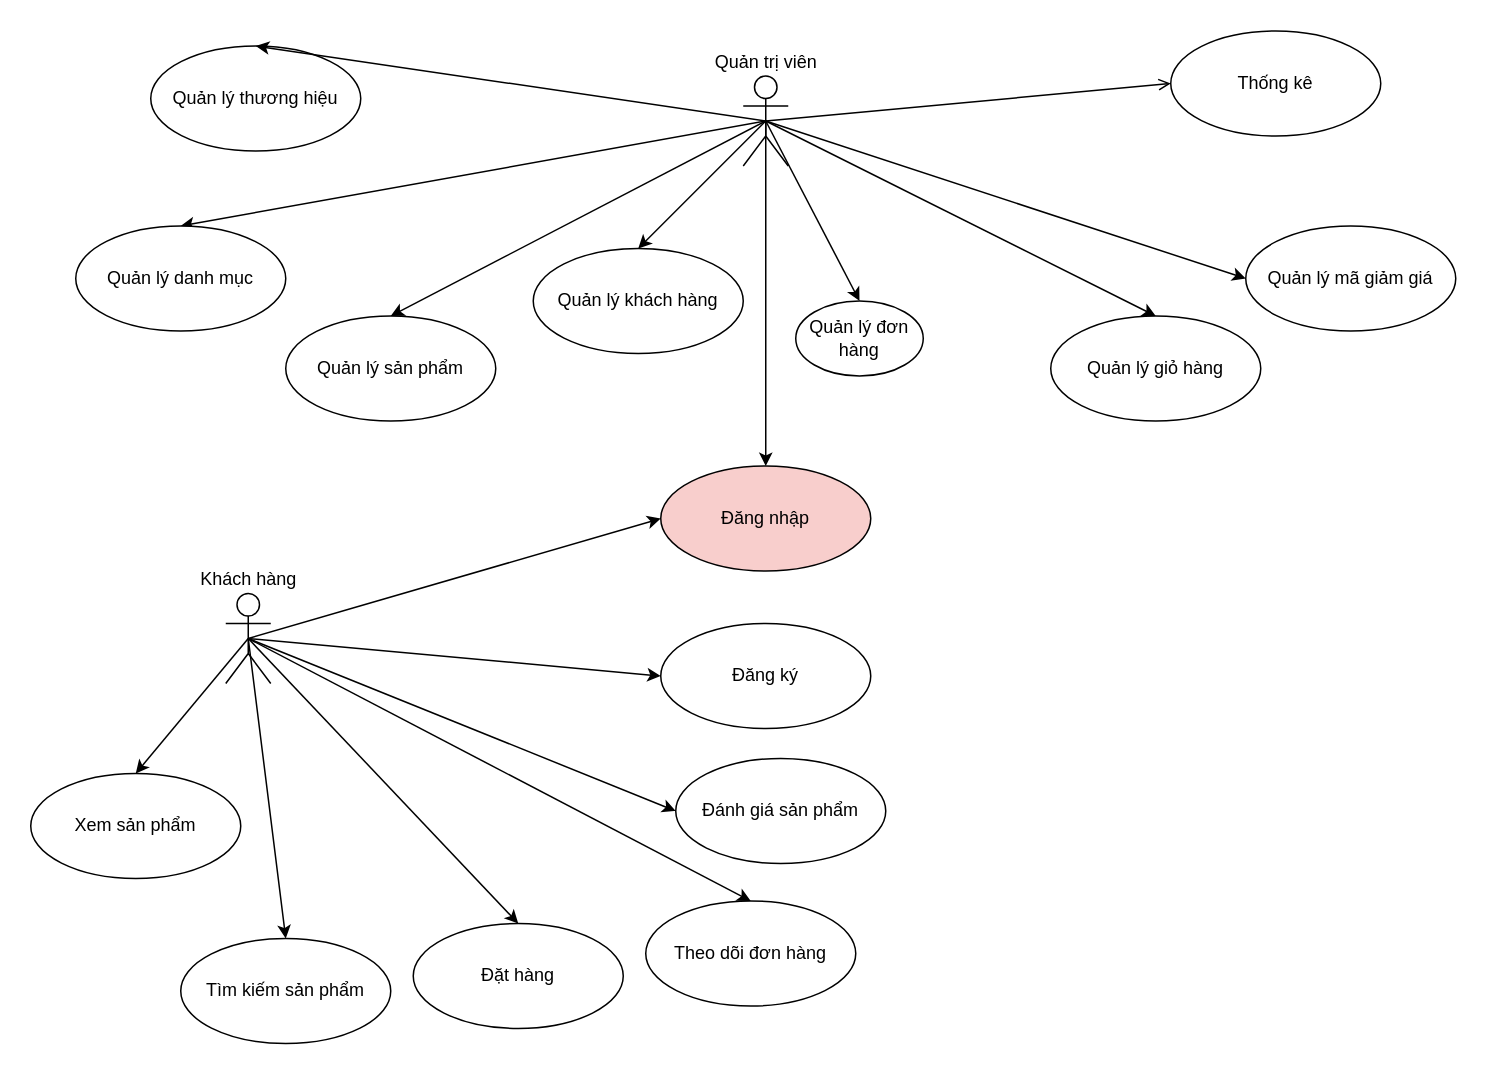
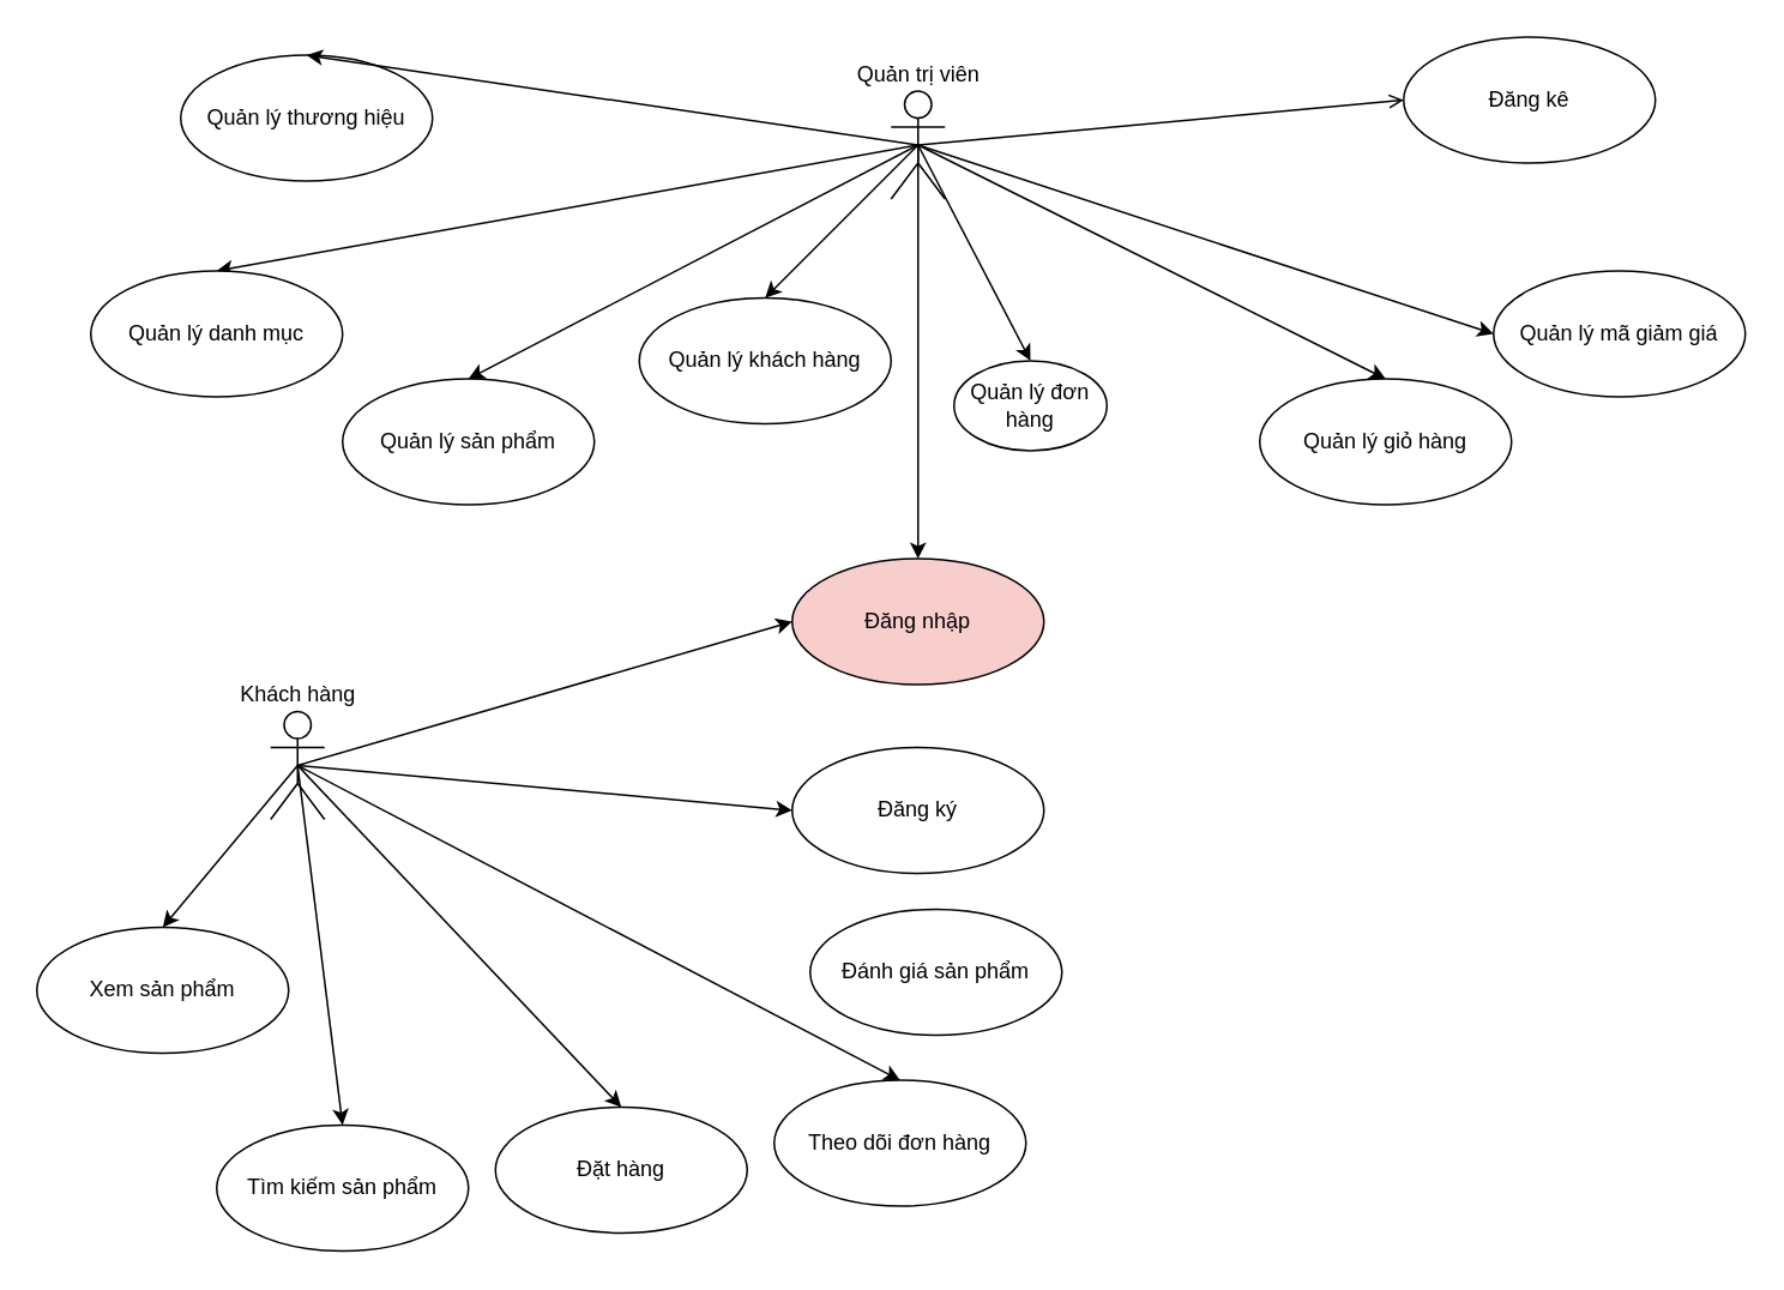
  <mxCell id="0" />
  <mxCell id="1" parent="0" />
  <mxCell id="2" style="rounded=0;orthogonalLoop=1;jettySize=auto;html=1;exitX=0.5;exitY=0.5;exitDx=0;exitDy=0;exitPerimeter=0;entryX=0;entryY=0.5;entryDx=0;entryDy=0;" edge="1" parent="1" source="4" target="14"><mxGeometry relative="1" as="geometry" /></mxCell>
  <mxCell id="3" style="rounded=0;orthogonalLoop=1;jettySize=auto;html=1;exitX=0.5;exitY=0.5;exitDx=0;exitDy=0;exitPerimeter=0;entryX=0;entryY=0.5;entryDx=0;entryDy=0;" edge="1" parent="1" source="4" target="12"><mxGeometry relative="1" as="geometry" /></mxCell>
  <mxCell id="4" value="Khách hàng" style="shape=umlActor;html=1;verticalLabelPosition=top;verticalAlign=bottom;align=center;labelPosition=center;" vertex="1" parent="1"><mxGeometry x="150" y="395" width="30" height="60" as="geometry" /></mxCell>
  <mxCell id="5" style="edgeStyle=orthogonalEdgeStyle;rounded=0;orthogonalLoop=1;jettySize=auto;html=1;exitX=0.5;exitY=0.5;exitDx=0;exitDy=0;exitPerimeter=0;" edge="1" parent="1" source="11" target="12"><mxGeometry relative="1" as="geometry" /></mxCell>
  <mxCell id="6" style="rounded=0;orthogonalLoop=1;jettySize=auto;html=1;exitX=0.5;exitY=0.5;exitDx=0;exitDy=0;exitPerimeter=0;entryX=0.5;entryY=0;entryDx=0;entryDy=0;" edge="1" parent="1" source="11" target="15"><mxGeometry relative="1" as="geometry" /></mxCell>
  <mxCell id="7" style="rounded=0;orthogonalLoop=1;jettySize=auto;html=1;exitX=0.5;exitY=0.5;exitDx=0;exitDy=0;exitPerimeter=0;entryX=0.5;entryY=0;entryDx=0;entryDy=0;" edge="1" parent="1" source="11" target="17"><mxGeometry relative="1" as="geometry" /></mxCell>
  <mxCell id="8" style="rounded=0;orthogonalLoop=1;jettySize=auto;html=1;exitX=0.5;exitY=0.5;exitDx=0;exitDy=0;exitPerimeter=0;entryX=0.5;entryY=0;entryDx=0;entryDy=0;" edge="1" parent="1" source="11" target="16"><mxGeometry relative="1" as="geometry" /></mxCell>
  <mxCell id="9" style="rounded=0;orthogonalLoop=1;jettySize=auto;html=1;exitX=0.5;exitY=0.5;exitDx=0;exitDy=0;exitPerimeter=0;entryX=0.5;entryY=0;entryDx=0;entryDy=0;" edge="1" parent="1" source="11" target="18"><mxGeometry relative="1" as="geometry" /></mxCell>
  <mxCell id="10" style="rounded=0;orthogonalLoop=1;jettySize=auto;html=1;exitX=0.5;exitY=0.5;exitDx=0;exitDy=0;exitPerimeter=0;entryX=0.5;entryY=0;entryDx=0;entryDy=0;" edge="1" parent="1" source="11" target="19"><mxGeometry relative="1" as="geometry" /></mxCell>
  <mxCell id="11" value="Quản trị viên" style="shape=umlActor;html=1;verticalLabelPosition=top;verticalAlign=bottom;align=center;horizontal=1;labelPosition=center;" vertex="1" parent="1"><mxGeometry x="495" y="50" width="30" height="60" as="geometry" /></mxCell>
  <mxCell id="12" value="Đăng nhập" style="ellipse;whiteSpace=wrap;html=1;fillColor=#f8cecc;" vertex="1" parent="1"><mxGeometry x="440" y="310" width="140" height="70" as="geometry" /></mxCell>
  <mxCell id="13" value="Xem sản phẩm" style="ellipse;whiteSpace=wrap;html=1;" vertex="1" parent="1"><mxGeometry x="20" y="515" width="140" height="70" as="geometry" /></mxCell>
  <mxCell id="14" value="Đăng ký" style="ellipse;whiteSpace=wrap;html=1;" vertex="1" parent="1"><mxGeometry x="440" y="415" width="140" height="70" as="geometry" /></mxCell>
  <mxCell id="15" value="Quản lý danh mục" style="ellipse;whiteSpace=wrap;html=1;" vertex="1" parent="1"><mxGeometry x="50" y="150" width="140" height="70" as="geometry" /></mxCell>
  <mxCell id="16" value="Quản lý sản phẩm" style="ellipse;whiteSpace=wrap;html=1;" vertex="1" parent="1"><mxGeometry x="190" y="210" width="140" height="70" as="geometry" /></mxCell>
  <mxCell id="17" value="Quản lý khách hàng" style="ellipse;whiteSpace=wrap;html=1;" vertex="1" parent="1"><mxGeometry x="355" y="165" width="140" height="70" as="geometry" /></mxCell>
  <mxCell id="18" value="Quản lý đơn hàng" style="ellipse;whiteSpace=wrap;html=1;" vertex="1" parent="1"><mxGeometry x="530" y="200" width="85" height="50" as="geometry" /></mxCell>
  <mxCell id="19" value="Quản lý giỏ hàng" style="ellipse;whiteSpace=wrap;html=1;" vertex="1" parent="1"><mxGeometry x="700" y="210" width="140" height="70" as="geometry" /></mxCell>
  <mxCell id="20" value="Quản lý thương hiệu" style="ellipse;whiteSpace=wrap;html=1;" vertex="1" parent="1"><mxGeometry x="100" y="30" width="140" height="70" as="geometry" /></mxCell>
  <mxCell id="21" style="rounded=0;orthogonalLoop=1;jettySize=auto;html=1;exitX=0.5;exitY=0.5;exitDx=0;exitDy=0;exitPerimeter=0;entryX=0.5;entryY=0;entryDx=0;entryDy=0;" edge="1" parent="1" source="11" target="20"><mxGeometry relative="1" as="geometry"><mxPoint x="520" y="90" as="sourcePoint" /><mxPoint x="250" y="210" as="targetPoint" /></mxGeometry></mxCell>
  <mxCell id="22" value="Quản lý mã giảm giá" style="ellipse;whiteSpace=wrap;html=1;" vertex="1" parent="1"><mxGeometry x="830" y="150" width="140" height="70" as="geometry" /></mxCell>
- <mxCell id="23" value="Thống kê" style="ellipse;whiteSpace=wrap;html=1;" vertex="1" parent="1"><mxGeometry x="780" y="20" width="140" height="70" as="geometry" /></mxCell>
+ <mxCell id="23" value="Đăng kê" style="ellipse;whiteSpace=wrap;html=1;" vertex="1" parent="1"><mxGeometry x="780" y="20" width="140" height="70" as="geometry" /></mxCell>
  <mxCell id="24" style="rounded=0;orthogonalLoop=1;jettySize=auto;html=1;exitX=0.5;exitY=0.5;exitDx=0;exitDy=0;exitPerimeter=0;entryX=0;entryY=0.5;entryDx=0;entryDy=0;" edge="1" parent="1" source="11" target="22"><mxGeometry relative="1" as="geometry"><mxPoint x="520" y="90" as="sourcePoint" /><mxPoint x="780" y="220" as="targetPoint" /></mxGeometry></mxCell>
  <mxCell id="25" style="rounded=0;orthogonalLoop=1;jettySize=auto;html=1;exitX=0.5;exitY=0.5;exitDx=0;exitDy=0;exitPerimeter=0;entryX=0;entryY=0.5;entryDx=0;entryDy=0;endArrow=open;" edge="1" parent="1" source="11" target="23"><mxGeometry relative="1" as="geometry"><mxPoint x="530" y="100" as="sourcePoint" /><mxPoint x="790" y="230" as="targetPoint" /></mxGeometry></mxCell>
  <mxCell id="26" value="Theo dõi đơn hàng" style="ellipse;whiteSpace=wrap;html=1;" vertex="1" parent="1"><mxGeometry x="430" y="600" width="140" height="70" as="geometry" /></mxCell>
  <mxCell id="27" value="Đặt hàng" style="ellipse;whiteSpace=wrap;html=1;" vertex="1" parent="1"><mxGeometry x="275" y="615" width="140" height="70" as="geometry" /></mxCell>
  <mxCell id="28" style="rounded=0;orthogonalLoop=1;jettySize=auto;html=1;exitX=0.5;exitY=0.5;exitDx=0;exitDy=0;exitPerimeter=0;entryX=0.5;entryY=0;entryDx=0;entryDy=0;" edge="1" parent="1" source="4" target="27"><mxGeometry relative="1" as="geometry"><mxPoint x="175" y="435" as="sourcePoint" /><mxPoint x="450" y="460" as="targetPoint" /></mxGeometry></mxCell>
  <mxCell id="29" style="rounded=0;orthogonalLoop=1;jettySize=auto;html=1;exitX=0.5;exitY=0.5;exitDx=0;exitDy=0;exitPerimeter=0;entryX=0.5;entryY=0;entryDx=0;entryDy=0;" edge="1" parent="1" source="4" target="13"><mxGeometry relative="1" as="geometry"><mxPoint x="175" y="435" as="sourcePoint" /><mxPoint x="120" y="600" as="targetPoint" /></mxGeometry></mxCell>
  <mxCell id="30" style="rounded=0;orthogonalLoop=1;jettySize=auto;html=1;exitX=0.5;exitY=0.5;exitDx=0;exitDy=0;exitPerimeter=0;entryX=0.5;entryY=0;entryDx=0;entryDy=0;" edge="1" parent="1" source="4" target="26"><mxGeometry relative="1" as="geometry"><mxPoint x="240" y="465" as="sourcePoint" /><mxPoint x="185" y="630" as="targetPoint" /></mxGeometry></mxCell>
  <mxCell id="31" value="Đánh giá sản phẩm" style="ellipse;whiteSpace=wrap;html=1;" vertex="1" parent="1"><mxGeometry x="450" y="505" width="140" height="70" as="geometry" /></mxCell>
- <mxCell id="32" style="rounded=0;orthogonalLoop=1;jettySize=auto;html=1;exitX=0.5;exitY=0.5;exitDx=0;exitDy=0;exitPerimeter=0;entryX=0;entryY=0.5;entryDx=0;entryDy=0;" edge="1" parent="1" source="4" target="31"><mxGeometry relative="1" as="geometry"><mxPoint x="175" y="435" as="sourcePoint" /><mxPoint x="430" y="600" as="targetPoint" /></mxGeometry></mxCell>
  <mxCell id="33" value="Tìm kiếm sản phẩm" style="ellipse;whiteSpace=wrap;html=1;" vertex="1" parent="1"><mxGeometry x="120" y="625" width="140" height="70" as="geometry" /></mxCell>
  <mxCell id="34" style="rounded=0;orthogonalLoop=1;jettySize=auto;html=1;exitX=0.5;exitY=0.5;exitDx=0;exitDy=0;exitPerimeter=0;entryX=0.5;entryY=0;entryDx=0;entryDy=0;" edge="1" parent="1" source="4" target="33"><mxGeometry relative="1" as="geometry"><mxPoint x="175" y="435" as="sourcePoint" /><mxPoint x="100" y="525" as="targetPoint" /></mxGeometry></mxCell>
